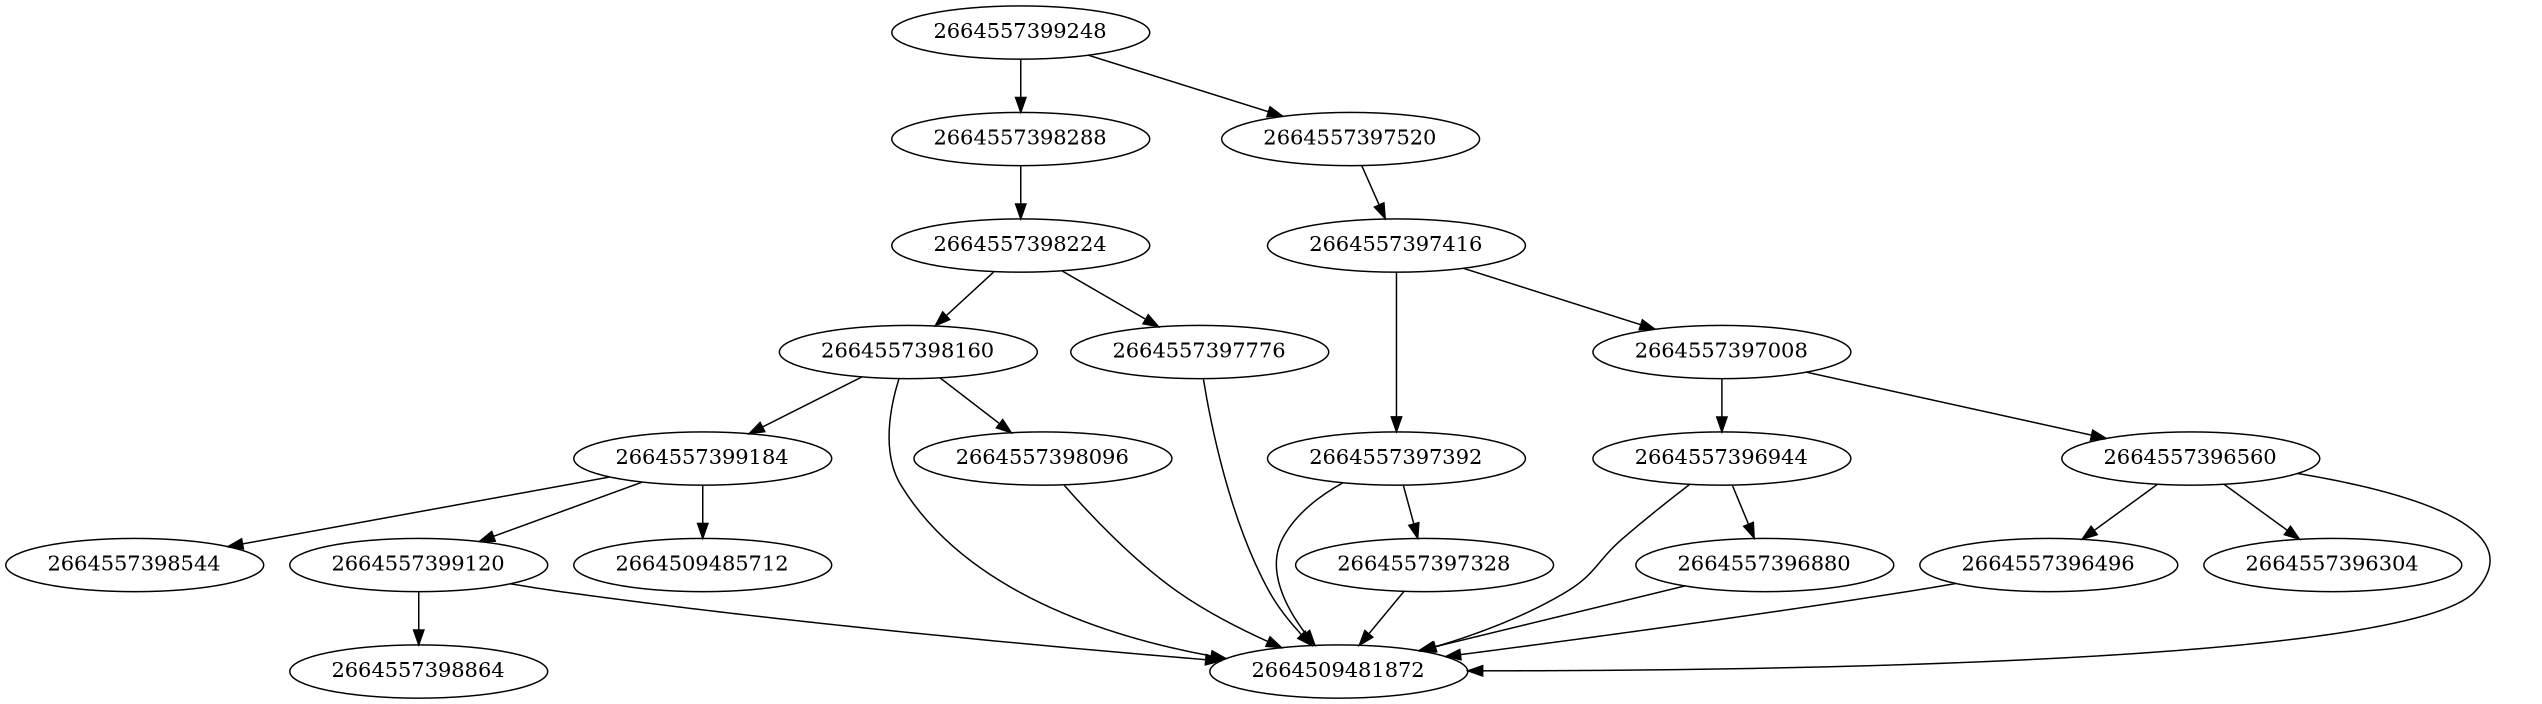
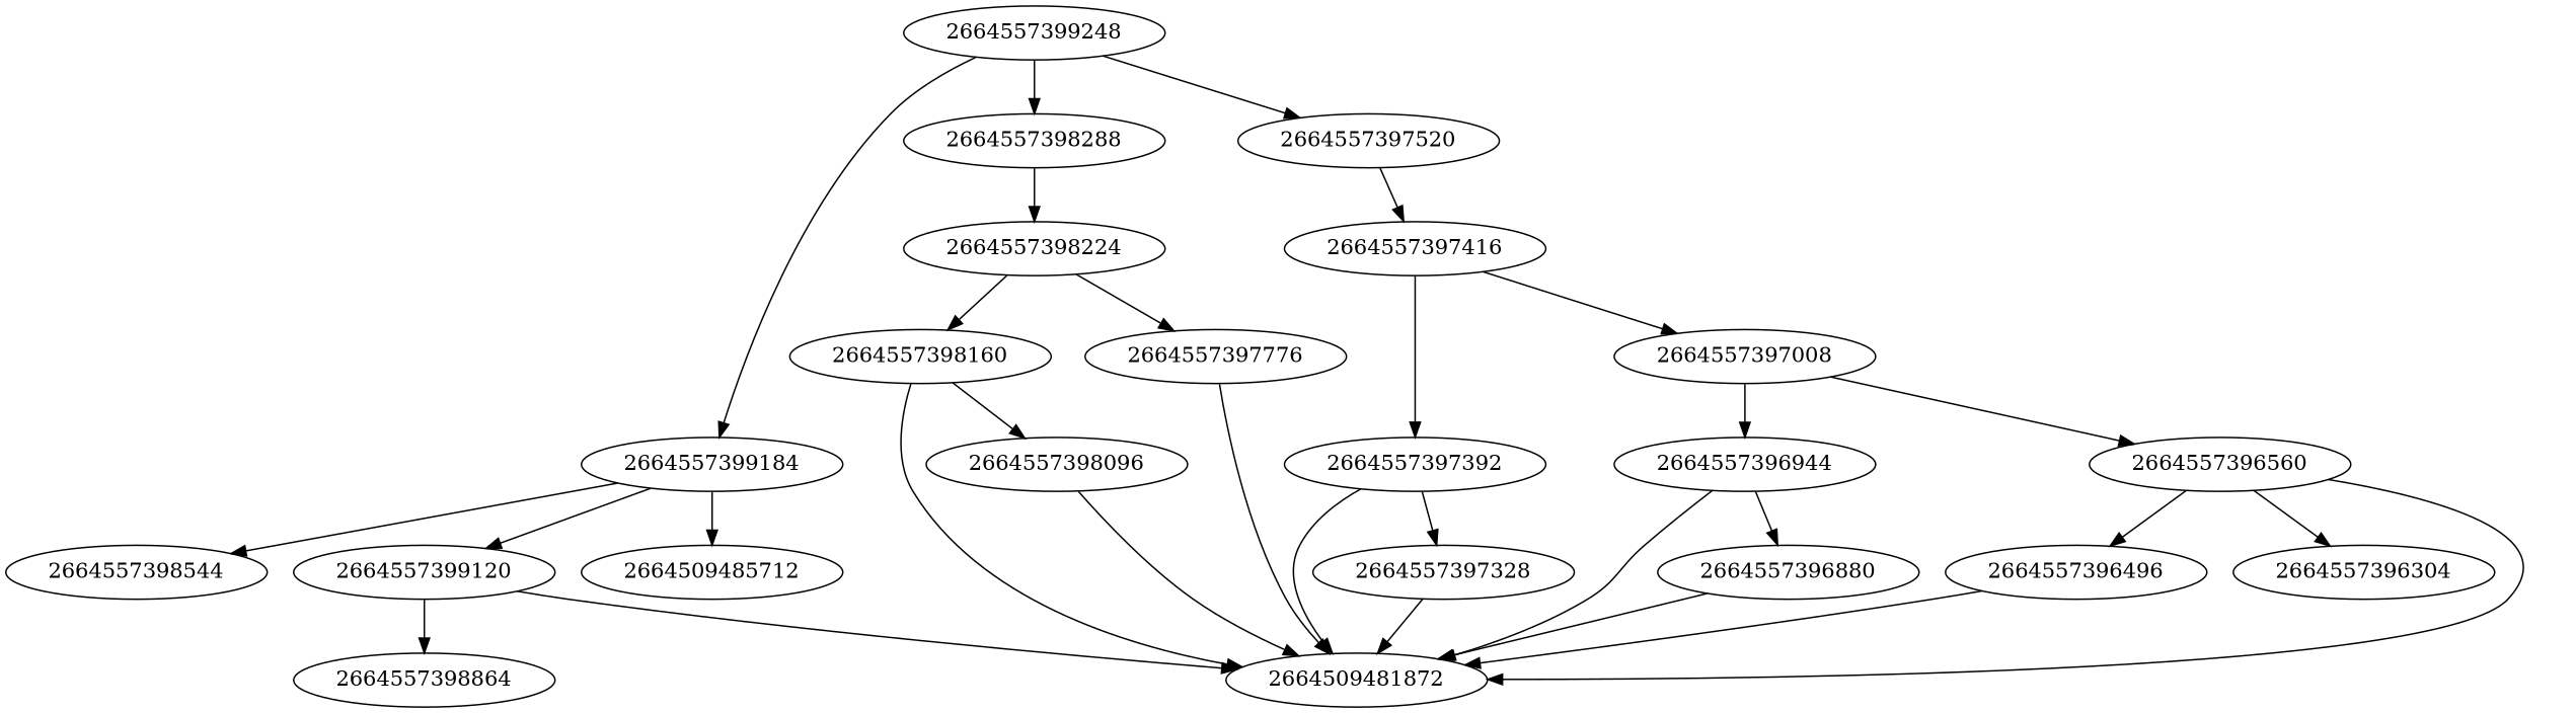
  strict digraph {
    node [type=Name]
    2664509481872 [type=Load]
    2664557396496
    2664557396880
    2664557397008 [type=Call]
    2664557396560 [type=Subscript]
    2664557396944 [type=Attribute]
    2664557396304 [type=Constant]
    2664557397776
    2664557399184 [type=Compare]
    2664509485712 [type=Eq]
    2664557398544 [type=Constant]
    2664557399120 [type=Subscript]
    2664557398864 [type=Constant]
    2664557398288 [type=Expr]
    2664557398224 [type=Call]
    2664557398160 [type=Attribute]
    2664557397520 [type=Expr]
    n18 [label=2664557397416 type=Call]
    2664557397392 [type=Attribute]
    2664557398096
    2664557399248 [type=If]
    2664557397328
    2664557396496 -> 2664509481872
    2664557396880 -> 2664509481872
    2664557397008 -> 2664557396560
    2664557397008 -> 2664557396944
    2664557396560 -> 2664509481872
    2664557396560 -> 2664557396496
    2664557396560 -> 2664557396304
    2664557396944 -> 2664509481872
    2664557396944 -> 2664557396880
    2664557397776 -> 2664509481872
    2664557399184 -> 2664509485712
    2664557399184 -> 2664557398544
    2664557399184 -> 2664557399120
    2664557399120 -> 2664509481872
    2664557399120 -> 2664557398864
    2664557398288 -> 2664557398224
    2664557398224 -> 2664557397776
    2664557398224 -> 2664557398160
    2664557398160 -> 2664509481872
    2664557398160 -> 2664557398096
    2664557397520 -> n18
    n18 -> 2664557397008
    n18 -> 2664557397392
    2664557397392 -> 2664509481872
    2664557397392 -> 2664557397328
    2664557398096 -> 2664509481872
-   2664557398160 -> 2664557399184
+   2664557399248 -> 2664557399184
    2664557399248 -> 2664557398288
    2664557399248 -> 2664557397520
    2664557397328 -> 2664509481872
  }
